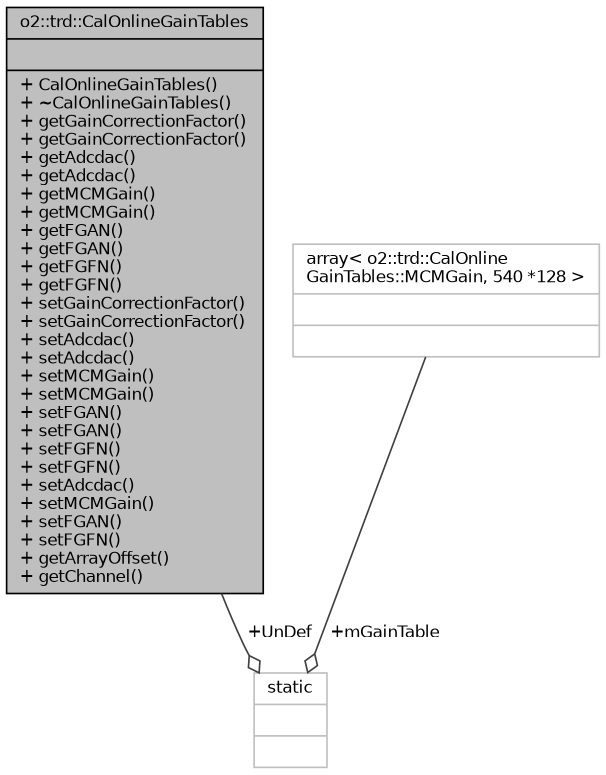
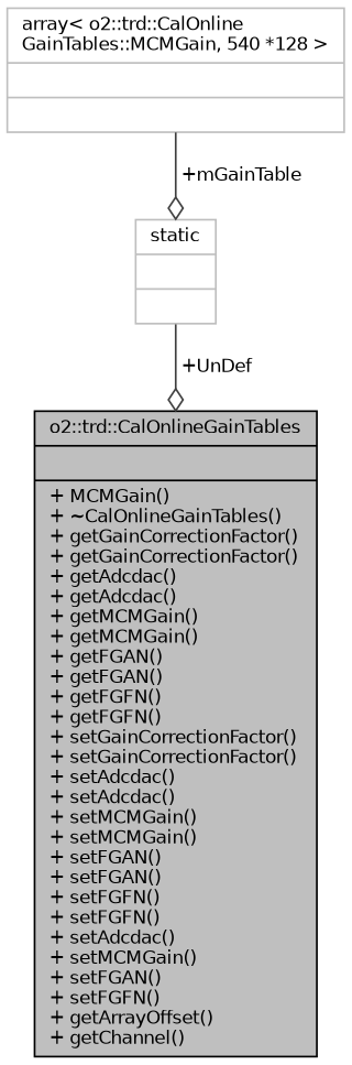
  digraph {
    node [color=grey75 fontname=Helvetica fontsize=10 shape=record]
    edge [arrowhead=odiamond color=grey25 fontname=Helvetica fontsize=10 labelfontname=Helvetica labelfontsize=10 style=solid]
-   n1 [color=black fillcolor=grey75 fontcolor=black height=0.2 label="{o2::trd::CalOnlineGainTables\n||+ CalOnlineGainTables()\l+ ~CalOnlineGainTables()\l+ getGainCorrectionFactor()\l+ getGainCorrectionFactor()\l+ getAdcdac()\l+ getAdcdac()\l+ getMCMGain()\l+ getMCMGain()\l+ getFGAN()\l+ getFGAN()\l+ getFGFN()\l+ getFGFN()\l+ setGainCorrectionFactor()\l+ setGainCorrectionFactor()\l+ setAdcdac()\l+ setAdcdac()\l+ setMCMGain()\l+ setMCMGain()\l+ setFGAN()\l+ setFGAN()\l+ setFGFN()\l+ setFGFN()\l+ setAdcdac()\l+ setMCMGain()\l+ setFGAN()\l+ setFGFN()\l+ getArrayOffset()\l+ getChannel()\l}" style=filled width=0.4]
+   n1 [color=black fillcolor=grey75 fontcolor=black height=0.2 label="{o2::trd::CalOnlineGainTables\n||+ MCMGain()\l+ ~CalOnlineGainTables()\l+ getGainCorrectionFactor()\l+ getGainCorrectionFactor()\l+ getAdcdac()\l+ getAdcdac()\l+ getMCMGain()\l+ getMCMGain()\l+ getFGAN()\l+ getFGAN()\l+ getFGFN()\l+ getFGFN()\l+ setGainCorrectionFactor()\l+ setGainCorrectionFactor()\l+ setAdcdac()\l+ setAdcdac()\l+ setMCMGain()\l+ setMCMGain()\l+ setFGAN()\l+ setFGAN()\l+ setFGFN()\l+ setFGFN()\l+ setAdcdac()\l+ setMCMGain()\l+ setFGAN()\l+ setFGFN()\l+ getArrayOffset()\l+ getChannel()\l}" style=filled width=0.4]
    n2 [height=0.2 label="{array\< o2::trd::CalOnline\lGainTables::MCMGain, 540 *128 \>\n||}" width=0.4]
    n3 [height=0.2 label="{static\n||}" width=0.4]
    n2 -> n3 [label=" +mGainTable"]
-   n1 -> n3 [label=" +UnDef"]
+   n3 -> n1 [label=" +UnDef"]
  }
